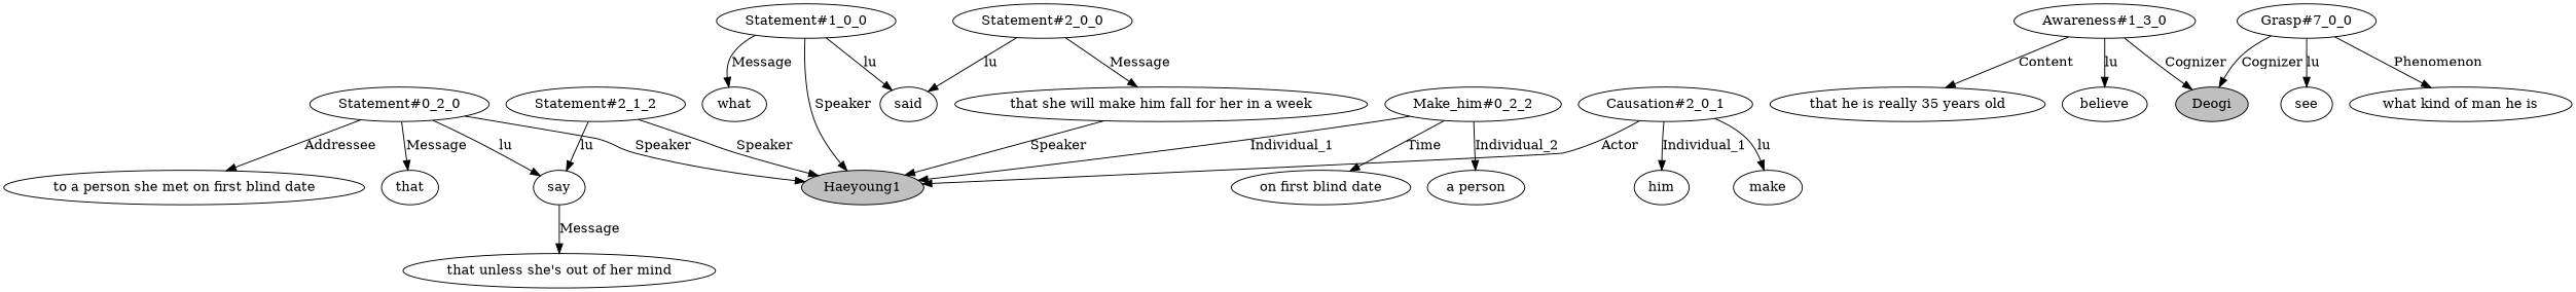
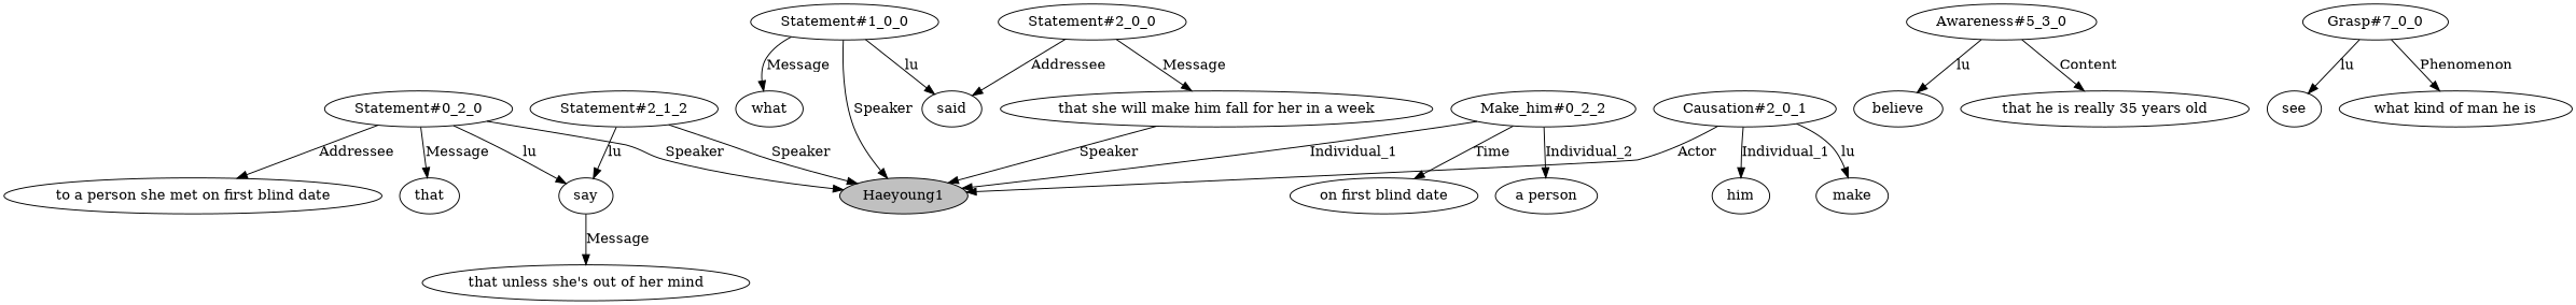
  digraph {
    n1 [fillcolor=gray label=Haeyoung1 style=filled]
    n2 [label="Statement#0_2_0"]
    n3 [label=say]
    n4 [label=that]
    n5 [label="to a person she met on first blind date"]
    n6 [label="that unless she's out of her mind"]
    n7 [label="Make_him#0_2_2"]
    n8 [label="a person"]
    n9 [label="on first blind date"]
    n10 [label="Statement#1_0_0"]
    n11 [label=said]
    n12 [label=what]
    n13 [label="Statement#2_0_0"]
    n14 [label="that she will make him fall for her in a week"]
    n15 [label="Causation#2_0_1"]
    n16 [label=make]
    n17 [label=him]
    n18 [label="Statement#2_1_2"]
-   n19 [fillcolor=gray label=Deogi style=filled]
-   n20 [label="Awareness#1_3_0"]
+   n20 [label="Awareness#5_3_0"]
    n21 [label=believe]
    n22 [label="that he is really 35 years old"]
    n23 [label="Grasp#7_0_0"]
    n24 [label=see]
    n25 [label="what kind of man he is"]
    n2 -> n1 [label=Speaker]
    n2 -> n3 [label=lu]
    n2 -> n4 [label=Message]
    n2 -> n5 [label=Addressee]
    n3 -> n6 [label=Message]
    n7 -> n1 [label=Individual_1]
    n7 -> n8 [label=Individual_2]
    n7 -> n9 [label=Time]
    n10 -> n1 [label=Speaker]
    n10 -> n11 [label=lu]
    n10 -> n12 [label=Message]
-   n13 -> n11 [label=lu]
+   n13 -> n11 [label=Addressee]
    n13 -> n14 [label=Message]
    n14 -> n1 [label=Speaker]
    n15 -> n1 [label=Actor]
    n15 -> n16 [label=lu]
    n15 -> n17 [label=Individual_1]
    n18 -> n1 [label=Speaker]
    n18 -> n3 [label=lu]
-   n20 -> n19 [label=Cognizer]
    n20 -> n21 [label=lu]
    n20 -> n22 [label=Content]
-   n23 -> n19 [label=Cognizer]
    n23 -> n24 [label=lu]
    n23 -> n25 [label=Phenomenon]
  }
